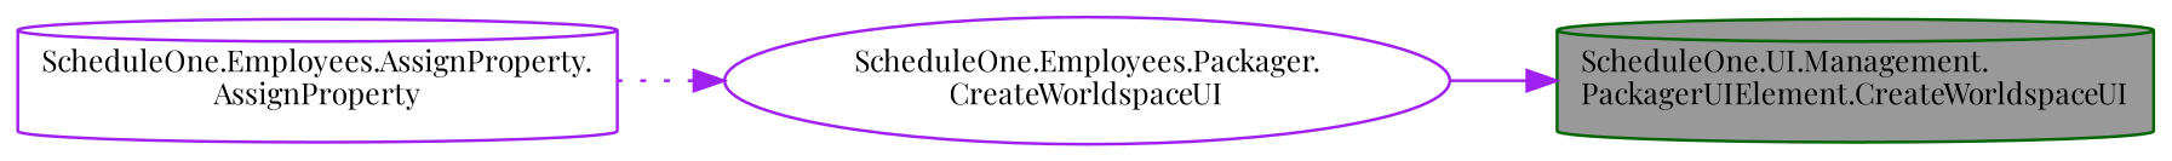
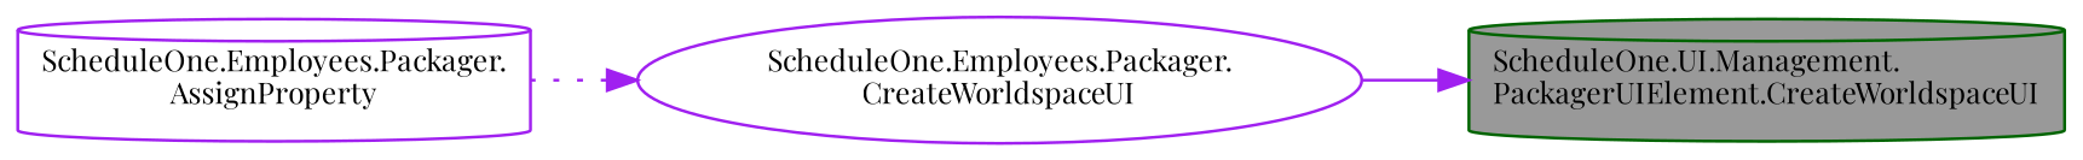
  digraph {
    fontname="Playfair Display"
    rankdir=RL
    node [color=purple fillcolor=white fontname="Playfair Display" fontsize=10 shape=cylinder style=filled]
    edge [color=purple dir=back fontname="Playfair Display" fontsize=10 labelfontname=Helvetica labelfontsize=10]
    n1 [color=darkgreen fillcolor=grey60 fontcolor=black height=0.2 label="ScheduleOne.UI.Management.\lPackagerUIElement.CreateWorldspaceUI" width=0.4]
    n2 [height=0.2 label="ScheduleOne.Employees.Packager.\lCreateWorldspaceUI" shape=ellipse width=0.4]
-   n3 [height=0.2 label="ScheduleOne.Employees.AssignProperty.\lAssignProperty" width=0.4]
+   n3 [height=0.2 label="ScheduleOne.Employees.Packager.\lAssignProperty" width=0.4]
    n1 -> n2 [style=solid]
    n2 -> n3 [style=dotted]
  }
